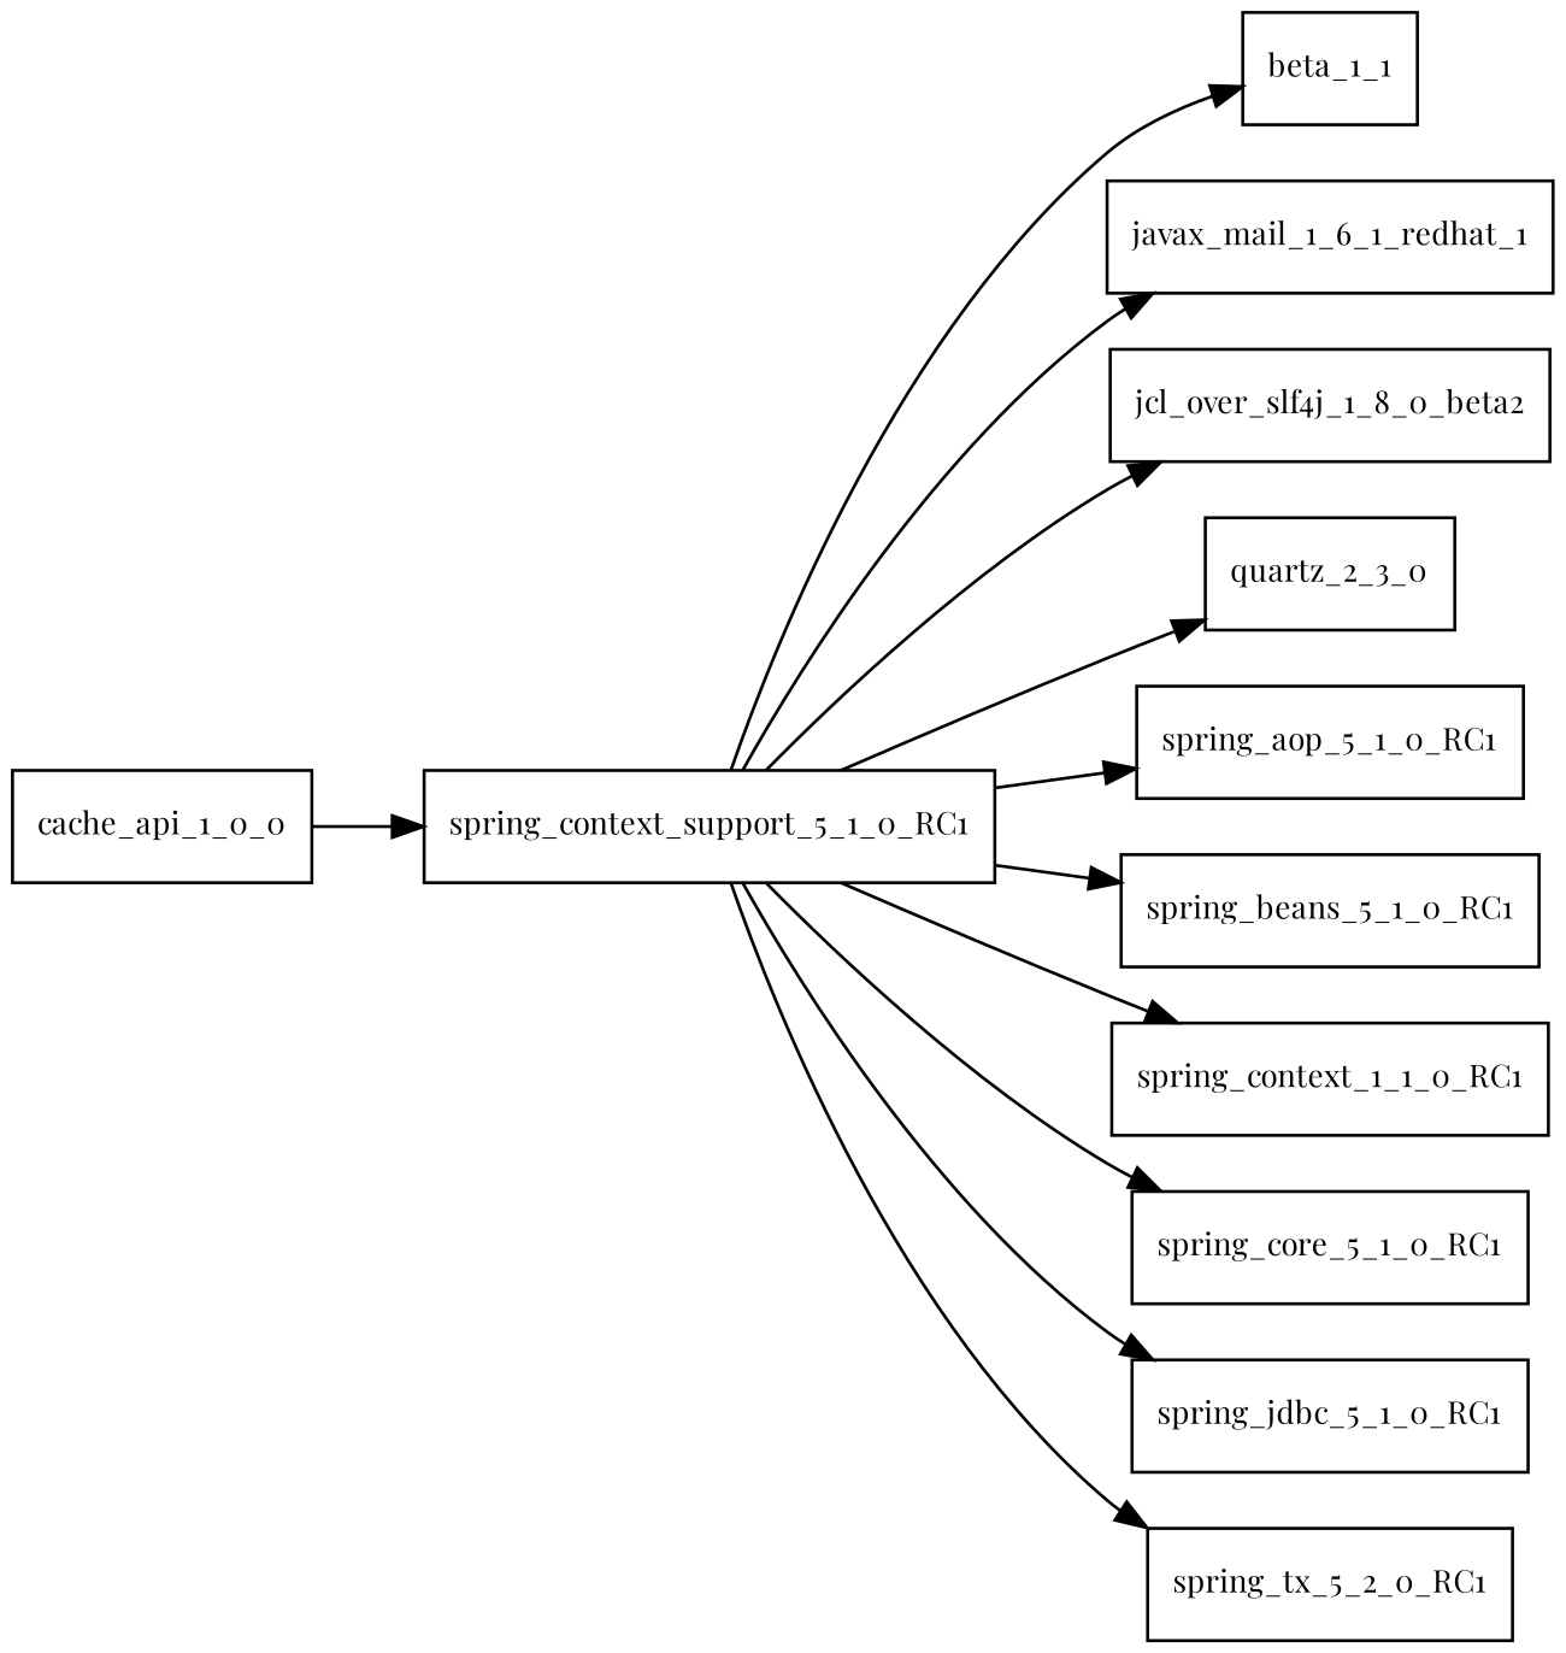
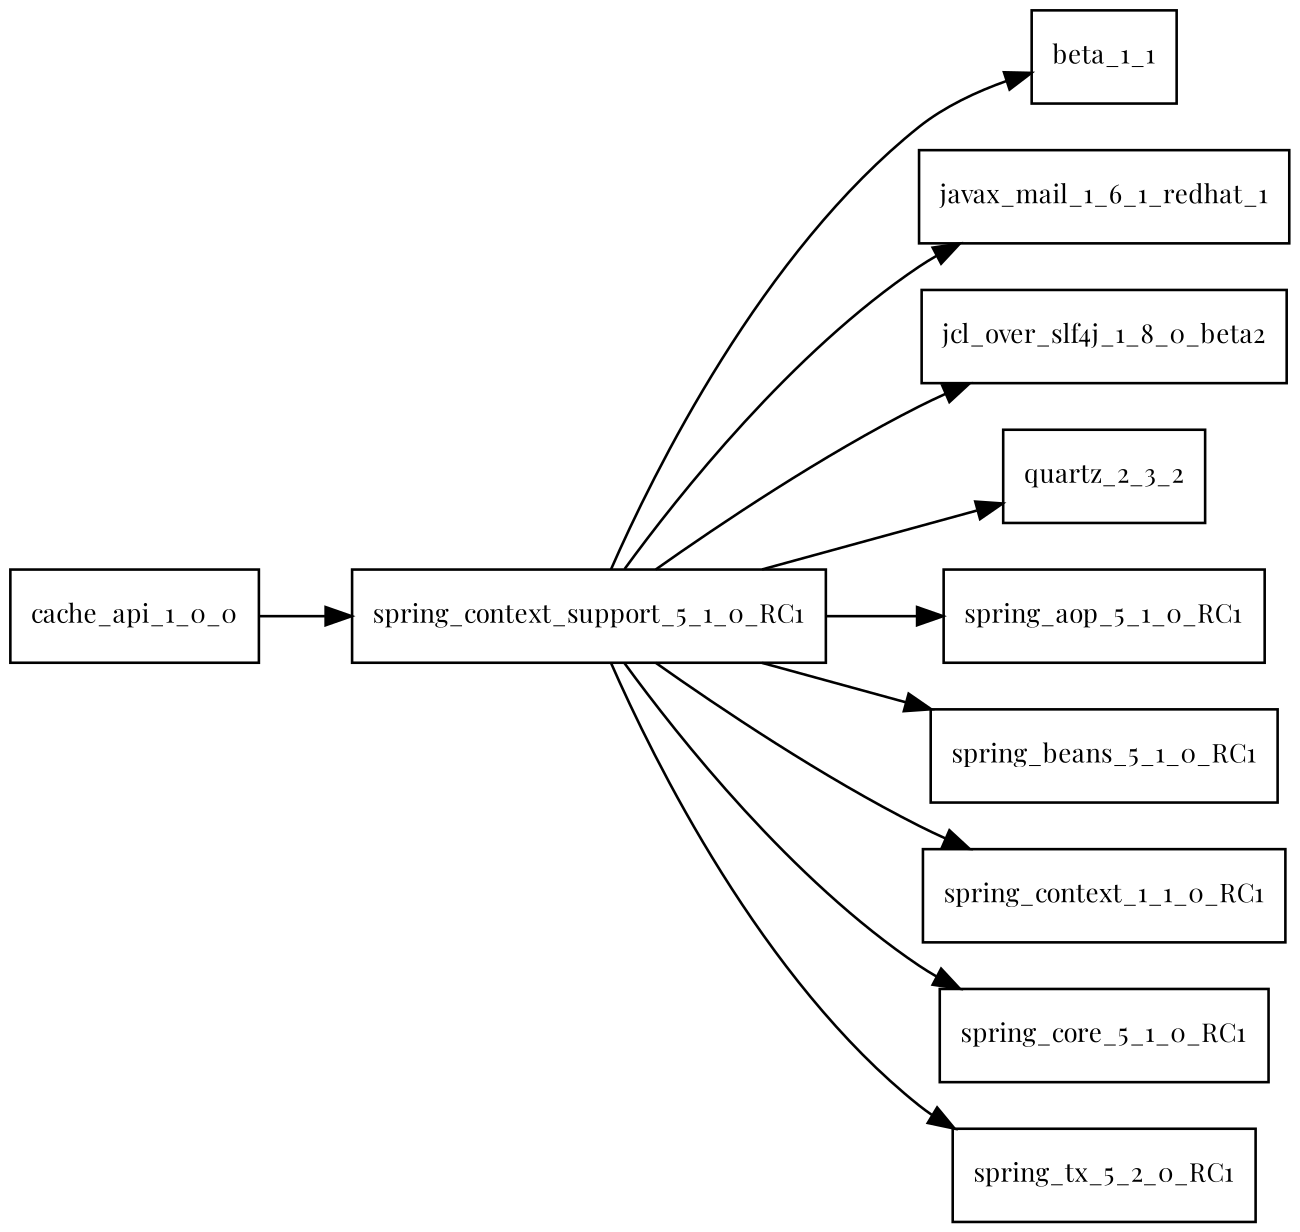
  digraph {
    fontname="Playfair Display"
    rankdir=LR
    node [fontname="Playfair Display" fontsize=10.0 shape=box]
    edge [fontname="Playfair Display"]
    n1 [label=beta_1_1]
    spring_context_support_5_1_0_RC1
    javax_mail_1_6_1_redhat_1
    jcl_over_slf4j_1_8_0_beta2
-   quartz_2_3_0
+   quartz_2_3_0 [label=quartz_2_3_2]
    spring_aop_5_1_0_RC1
    spring_beans_5_1_0_RC1
    n8 [label=spring_context_1_1_0_RC1]
    spring_core_5_1_0_RC1
-   spring_jdbc_5_1_0_RC1
    n11 [label=spring_tx_5_2_0_RC1]
    cache_api_1_0_0
    spring_context_support_5_1_0_RC1 -> n1
    spring_context_support_5_1_0_RC1 -> javax_mail_1_6_1_redhat_1
    spring_context_support_5_1_0_RC1 -> jcl_over_slf4j_1_8_0_beta2
    spring_context_support_5_1_0_RC1 -> quartz_2_3_0
    spring_context_support_5_1_0_RC1 -> spring_aop_5_1_0_RC1
    spring_context_support_5_1_0_RC1 -> spring_beans_5_1_0_RC1
    spring_context_support_5_1_0_RC1 -> n8
    spring_context_support_5_1_0_RC1 -> spring_core_5_1_0_RC1
-   spring_context_support_5_1_0_RC1 -> spring_jdbc_5_1_0_RC1
    spring_context_support_5_1_0_RC1 -> n11
    cache_api_1_0_0 -> spring_context_support_5_1_0_RC1
  }
